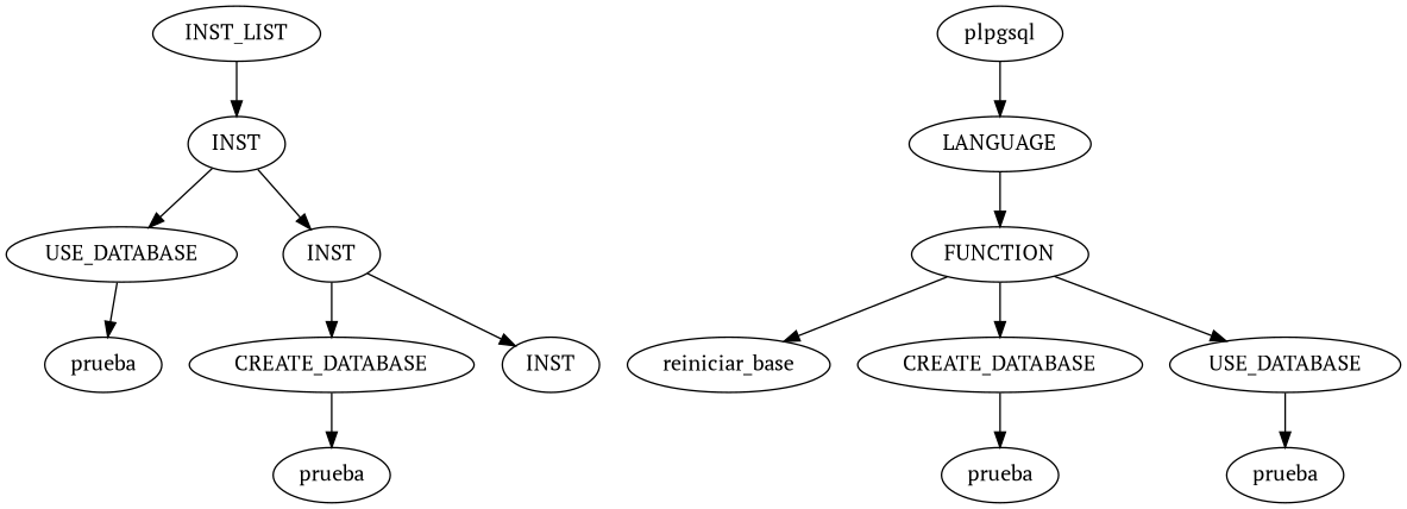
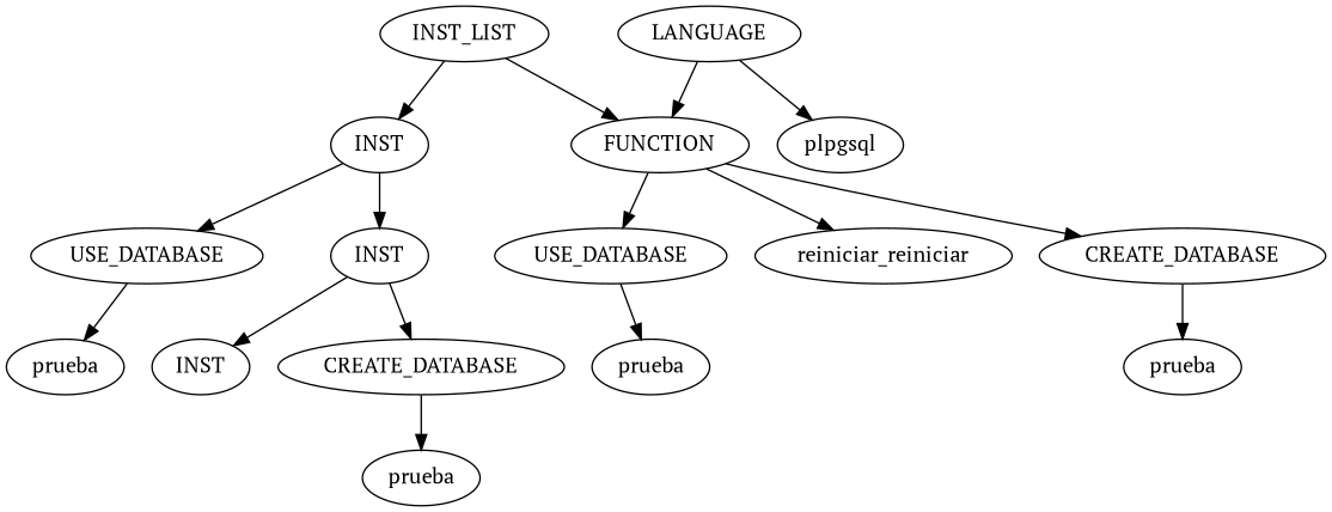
  digraph {
    fontname="PT Serif"
    node [fontname="PT Serif"]
    edge [fontname="PT Serif"]
    n1 [label=INST_LIST]
    n2 [label=FUNCTION]
    n3 [label=INST]
-   n4 [label=reiniciar_base]
+   n4 [label=reiniciar_reiniciar]
    n5 [label=CREATE_DATABASE]
    n6 [label=USE_DATABASE]
    n7 [label=USE_DATABASE]
    n8 [label=INST]
    n9 [label=prueba]
    n10 [label=prueba]
    n11 [label=LANGUAGE]
    n12 [label=plpgsql]
    n13 [label=prueba]
    n14 [label=CREATE_DATABASE]
    n15 [label=INST]
    n16 [label=prueba]
+   n1 -> n2
    n1 -> n3
    n2 -> n4
    n2 -> n5
    n2 -> n6
    n3 -> n7
    n3 -> n8
    n5 -> n9
    n6 -> n10
    n7 -> n13
    n8 -> n14
    n8 -> n15
    n11 -> n2
-   n12 -> n11
+   n11 -> n12
    n14 -> n16
  }
